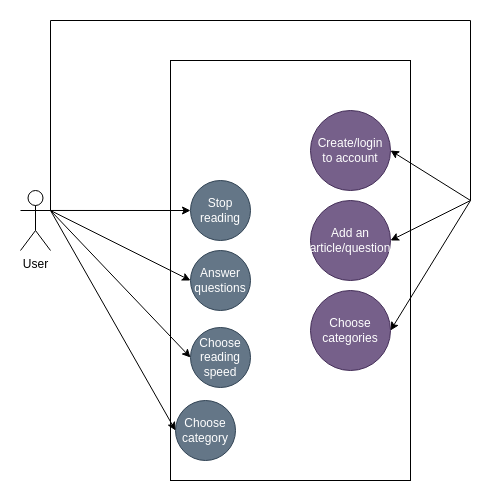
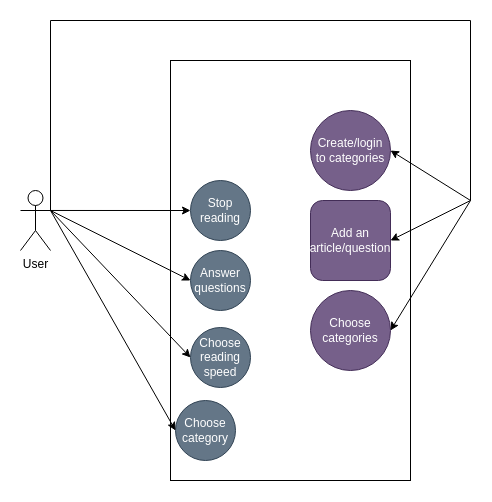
  <mxCell id="0" />
  <mxCell id="1" parent="0" />
  <mxCell id="2" value="&amp;nbsp;&amp;nbsp;" style="whiteSpace=wrap;html=1;" vertex="1" parent="1"><mxGeometry x="170" y="60" width="240" height="420" as="geometry" /></mxCell>
  <mxCell id="3" style="edgeStyle=orthogonalEdgeStyle;rounded=0;orthogonalLoop=1;jettySize=auto;html=1;exitX=1;exitY=0.333;exitDx=0;exitDy=0;exitPerimeter=0;endArrow=none;endFill=0;" edge="1" parent="1" source="4"><mxGeometry relative="1" as="geometry"><mxPoint x="470" y="200" as="targetPoint" /><Array as="points"><mxPoint x="50" y="210" /><mxPoint x="50" y="20" /><mxPoint x="470" y="20" /></Array></mxGeometry></mxCell>
  <mxCell id="4" value="User" style="shape=umlActor;verticalLabelPosition=bottom;verticalAlign=top;html=1;" vertex="1" parent="1"><mxGeometry x="20" y="190" width="30" height="60" as="geometry" /></mxCell>
  <mxCell id="5" value="Stop reading" style="ellipse;whiteSpace=wrap;html=1;aspect=fixed;fillColor=#647687;fontColor=#ffffff;strokeColor=#314354;" vertex="1" parent="1"><mxGeometry x="190" y="180" width="60" height="60" as="geometry" /></mxCell>
  <mxCell id="6" value="Answer questions" style="ellipse;whiteSpace=wrap;html=1;aspect=fixed;fillColor=#647687;fontColor=#ffffff;strokeColor=#314354;" vertex="1" parent="1"><mxGeometry x="190" y="250" width="60" height="60" as="geometry" /></mxCell>
  <mxCell id="7" value="Choose reading speed" style="ellipse;whiteSpace=wrap;html=1;aspect=fixed;fillColor=#647687;fontColor=#ffffff;strokeColor=#314354;" vertex="1" parent="1"><mxGeometry x="190" y="327" width="60" height="60" as="geometry" /></mxCell>
- <mxCell id="8" value="Create/login to account" style="ellipse;whiteSpace=wrap;html=1;aspect=fixed;fillColor=#76608a;fontColor=#ffffff;strokeColor=#432D57;" vertex="1" parent="1"><mxGeometry x="310" y="110" width="80" height="80" as="geometry" /></mxCell>
- <mxCell id="9" value="Add an article/question" style="ellipse;whiteSpace=wrap;html=1;aspect=fixed;fillColor=#76608a;fontColor=#ffffff;strokeColor=#432D57;" vertex="1" parent="1"><mxGeometry x="310" y="200" width="80" height="80" as="geometry" /></mxCell>
+ <mxCell id="8" value="Create/login to categories" style="ellipse;whiteSpace=wrap;html=1;aspect=fixed;fillColor=#76608a;fontColor=#ffffff;strokeColor=#432D57;" vertex="1" parent="1"><mxGeometry x="310" y="110" width="80" height="80" as="geometry" /></mxCell>
+ <mxCell id="9" value="Add an article/question" style="whiteSpace=wrap;html=1;aspect=fixed;fillColor=#76608a;fontColor=#ffffff;strokeColor=#432D57;rounded=1;" vertex="1" parent="1"><mxGeometry x="310" y="200" width="80" height="80" as="geometry" /></mxCell>
  <mxCell id="10" value="Choose categories" style="ellipse;whiteSpace=wrap;html=1;aspect=fixed;fillColor=#76608a;fontColor=#ffffff;strokeColor=#432D57;" vertex="1" parent="1"><mxGeometry x="310" y="290" width="80" height="80" as="geometry" /></mxCell>
  <mxCell id="11" value="" style="endArrow=classic;html=1;rounded=0;exitX=1;exitY=0.333;exitDx=0;exitDy=0;exitPerimeter=0;entryX=0;entryY=0.5;entryDx=0;entryDy=0;" edge="1" parent="1" source="4" target="5"><mxGeometry width="50" height="50" relative="1" as="geometry"><mxPoint x="70" y="270" as="sourcePoint" /><mxPoint x="120" y="220" as="targetPoint" /></mxGeometry></mxCell>
  <mxCell id="12" value="" style="endArrow=classic;html=1;rounded=0;exitX=1;exitY=0.333;exitDx=0;exitDy=0;exitPerimeter=0;entryX=0;entryY=0.5;entryDx=0;entryDy=0;" edge="1" parent="1" source="4" target="6"><mxGeometry width="50" height="50" relative="1" as="geometry"><mxPoint x="50" y="300" as="sourcePoint" /><mxPoint x="100" y="250" as="targetPoint" /></mxGeometry></mxCell>
  <mxCell id="13" value="" style="endArrow=classic;html=1;rounded=0;exitX=1;exitY=0.333;exitDx=0;exitDy=0;exitPerimeter=0;entryX=0;entryY=0.5;entryDx=0;entryDy=0;" edge="1" parent="1" source="4" target="7"><mxGeometry width="50" height="50" relative="1" as="geometry"><mxPoint x="80" y="370" as="sourcePoint" /><mxPoint x="130" y="320" as="targetPoint" /></mxGeometry></mxCell>
  <mxCell id="14" value="" style="endArrow=classic;html=1;rounded=0;entryX=1;entryY=0.5;entryDx=0;entryDy=0;" edge="1" parent="1" target="8"><mxGeometry width="50" height="50" relative="1" as="geometry"><mxPoint x="470" y="200" as="sourcePoint" /><mxPoint x="160" y="180" as="targetPoint" /></mxGeometry></mxCell>
  <mxCell id="15" value="" style="endArrow=classic;html=1;rounded=0;entryX=1;entryY=0.5;entryDx=0;entryDy=0;" edge="1" parent="1" target="9"><mxGeometry width="50" height="50" relative="1" as="geometry"><mxPoint x="470" y="200" as="sourcePoint" /><mxPoint x="510" y="240" as="targetPoint" /></mxGeometry></mxCell>
  <mxCell id="16" value="" style="endArrow=classic;html=1;rounded=0;entryX=1;entryY=0.5;entryDx=0;entryDy=0;" edge="1" parent="1" target="10"><mxGeometry width="50" height="50" relative="1" as="geometry"><mxPoint x="470" y="200" as="sourcePoint" /><mxPoint x="530" y="280" as="targetPoint" /></mxGeometry></mxCell>
  <mxCell id="17" value="Choose category" style="ellipse;whiteSpace=wrap;html=1;aspect=fixed;fillColor=#647687;fontColor=#ffffff;strokeColor=#314354;" vertex="1" parent="1"><mxGeometry x="175" y="400" width="60" height="60" as="geometry" /></mxCell>
  <mxCell id="18" value="" style="endArrow=classic;html=1;rounded=0;exitX=1;exitY=0.333;exitDx=0;exitDy=0;exitPerimeter=0;entryX=0;entryY=0.5;entryDx=0;entryDy=0;" edge="1" parent="1" source="4" target="17"><mxGeometry width="50" height="50" relative="1" as="geometry"><mxPoint x="80" y="390" as="sourcePoint" /><mxPoint x="130" y="340" as="targetPoint" /></mxGeometry></mxCell>
